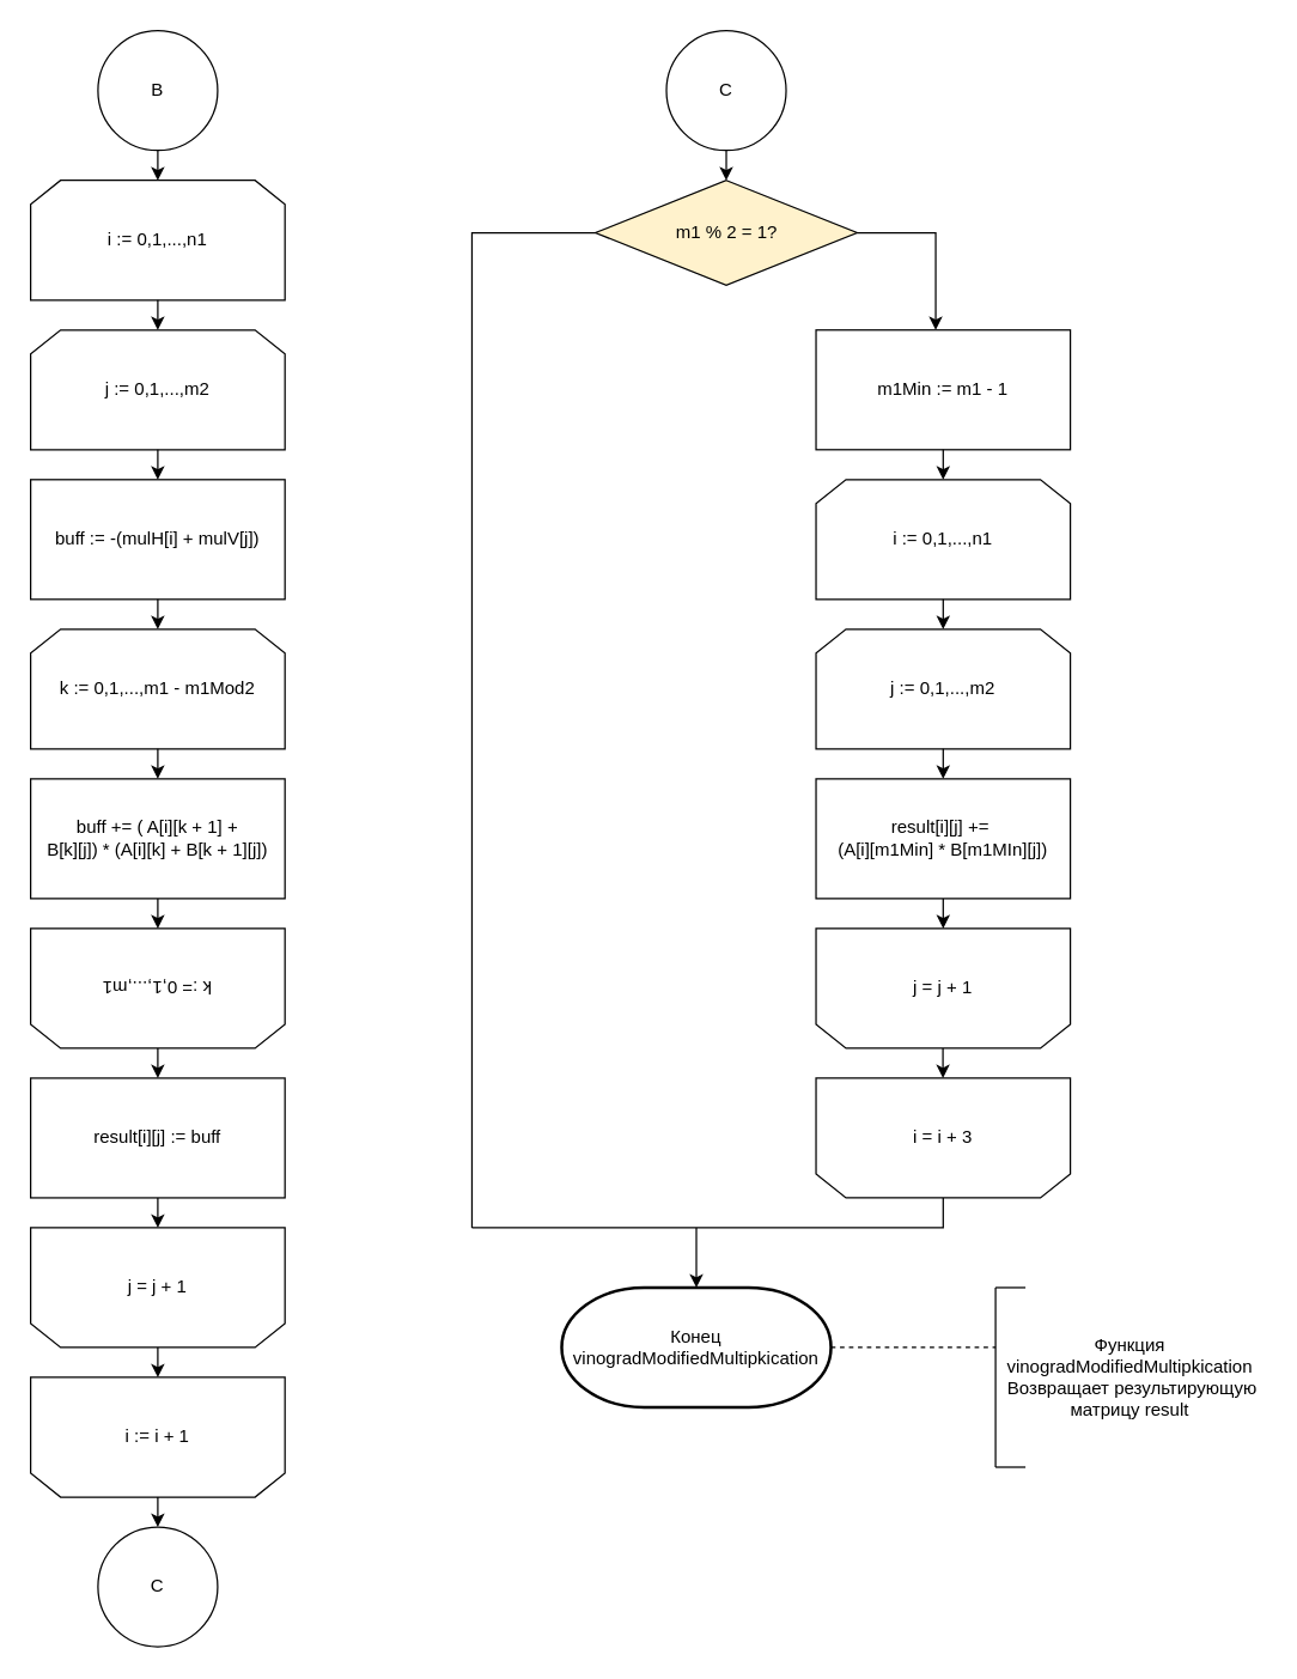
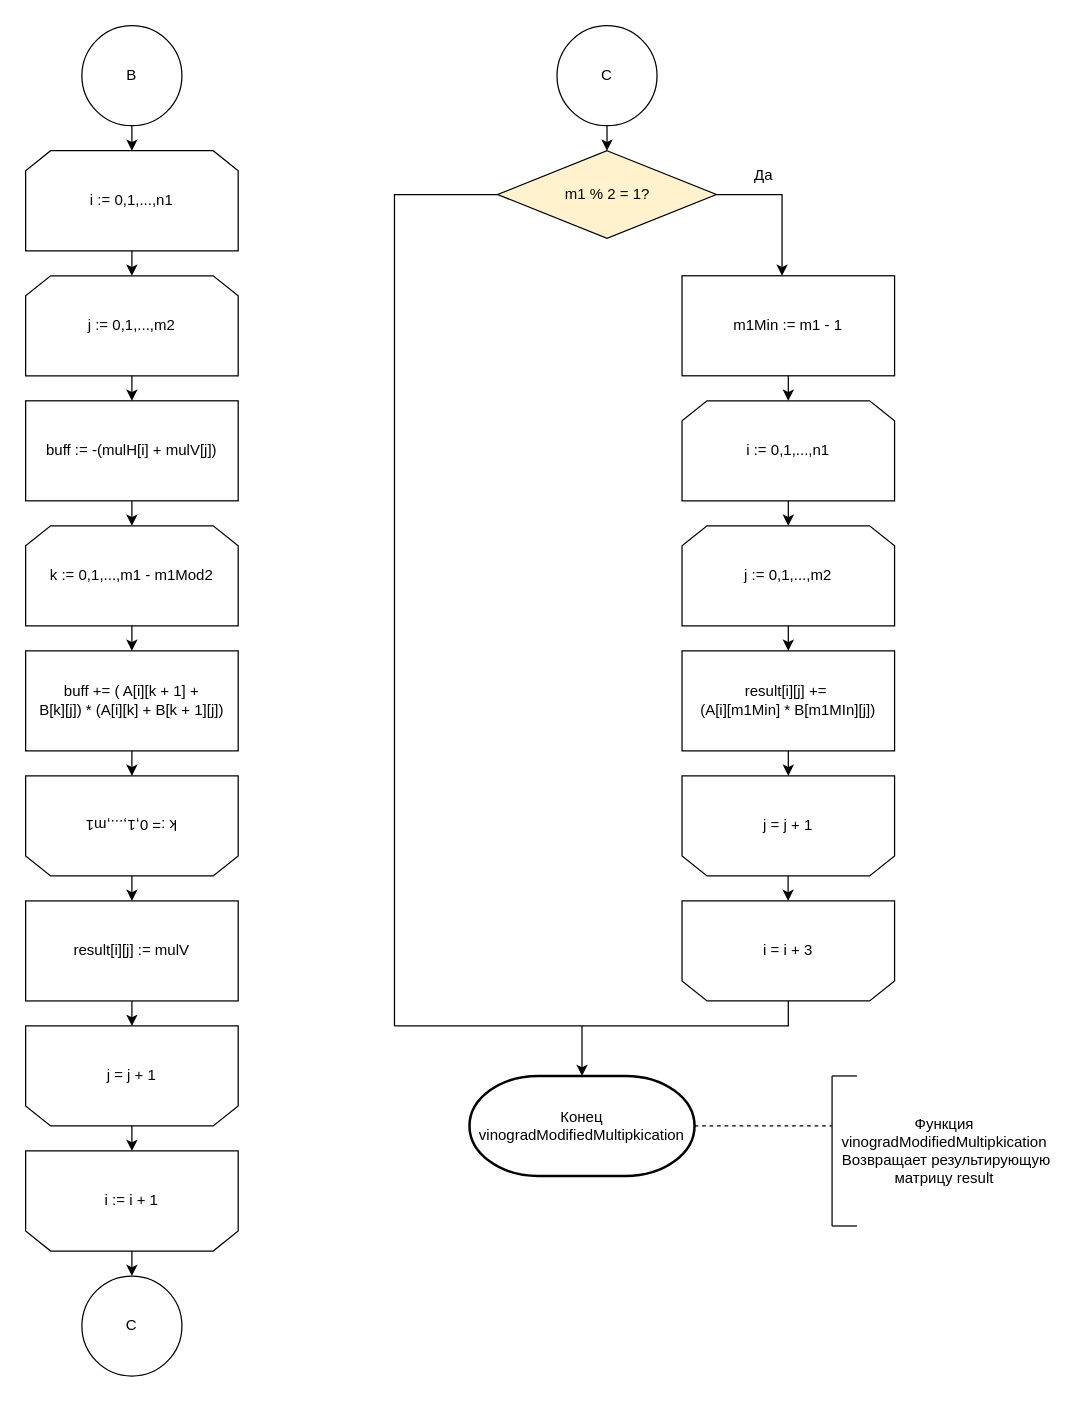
  <mxCell id="0" />
  <mxCell id="1" parent="0" />
  <mxCell id="2" value="B" style="ellipse;whiteSpace=wrap;html=1;aspect=fixed;" vertex="1" parent="1"><mxGeometry x="65" y="20" width="80" height="80" as="geometry" /></mxCell>
  <mxCell id="3" value="i := 0,1,...,n1" style="shape=loopLimit;whiteSpace=wrap;html=1;fillColor=#ffffff;" vertex="1" parent="1"><mxGeometry x="20" y="120" width="170" height="80" as="geometry" /></mxCell>
  <mxCell id="4" value="" style="endArrow=classic;html=1;exitX=0.5;exitY=1;exitDx=0;exitDy=0;entryX=0.5;entryY=0;entryDx=0;entryDy=0;" edge="1" parent="1" source="2" target="3"><mxGeometry width="50" height="50" relative="1" as="geometry"><mxPoint x="75" y="300" as="sourcePoint" /><mxPoint x="125" y="250" as="targetPoint" /></mxGeometry></mxCell>
  <mxCell id="5" value="j := 0,1,...,m2" style="shape=loopLimit;whiteSpace=wrap;html=1;fillColor=#ffffff;" vertex="1" parent="1"><mxGeometry x="20" y="220" width="170" height="80" as="geometry" /></mxCell>
  <mxCell id="6" value="" style="endArrow=classic;html=1;exitX=0.5;exitY=1;exitDx=0;exitDy=0;entryX=0.5;entryY=0;entryDx=0;entryDy=0;" edge="1" parent="1" source="3" target="5"><mxGeometry width="50" height="50" relative="1" as="geometry"><mxPoint x="135" y="500" as="sourcePoint" /><mxPoint x="185" y="450" as="targetPoint" /></mxGeometry></mxCell>
  <mxCell id="7" value="buff := -(mulH[i] + mulV[j])" style="rounded=0;whiteSpace=wrap;html=1;" vertex="1" parent="1"><mxGeometry x="20" y="320" width="170" height="80" as="geometry" /></mxCell>
  <mxCell id="8" value="" style="endArrow=classic;html=1;exitX=0.5;exitY=1;exitDx=0;exitDy=0;entryX=0.5;entryY=0;entryDx=0;entryDy=0;" edge="1" parent="1" source="5" target="7"><mxGeometry width="50" height="50" relative="1" as="geometry"><mxPoint x="185" y="500" as="sourcePoint" /><mxPoint x="235" y="450" as="targetPoint" /></mxGeometry></mxCell>
  <mxCell id="9" value="" style="endArrow=classic;html=1;exitX=0.5;exitY=1;exitDx=0;exitDy=0;entryX=0.5;entryY=1;entryDx=0;entryDy=0;" edge="1" parent="1" source="7"><mxGeometry width="50" height="50" relative="1" as="geometry"><mxPoint x="335" y="510" as="sourcePoint" /><mxPoint x="105" y="420" as="targetPoint" /></mxGeometry></mxCell>
  <mxCell id="10" value="k := 0,1,...,m1 - m1Mod2" style="shape=loopLimit;whiteSpace=wrap;html=1;fillColor=#ffffff;" vertex="1" parent="1"><mxGeometry x="20" y="420" width="170" height="80" as="geometry" /></mxCell>
  <mxCell id="11" value="buff += ( A[i][k + 1] + &lt;br&gt;B[k][j]) * (A[i][k] + B[k + 1][j])" style="rounded=0;whiteSpace=wrap;html=1;" vertex="1" parent="1"><mxGeometry x="20" y="520" width="170" height="80" as="geometry" /></mxCell>
  <mxCell id="12" value="" style="endArrow=classic;html=1;exitX=0.5;exitY=1;exitDx=0;exitDy=0;entryX=0.5;entryY=0;entryDx=0;entryDy=0;" edge="1" parent="1" source="10" target="11"><mxGeometry width="50" height="50" relative="1" as="geometry"><mxPoint x="205" y="720" as="sourcePoint" /><mxPoint x="255" y="670" as="targetPoint" /></mxGeometry></mxCell>
  <mxCell id="13" value="k := 0,1,...,m1" style="shape=loopLimit;whiteSpace=wrap;html=1;rotation=-180;" vertex="1" parent="1"><mxGeometry x="20" y="620" width="170" height="80" as="geometry" /></mxCell>
  <mxCell id="14" value="" style="endArrow=classic;html=1;exitX=0.5;exitY=1;exitDx=0;exitDy=0;entryX=0.5;entryY=1;entryDx=0;entryDy=0;" edge="1" parent="1" source="11" target="13"><mxGeometry width="50" height="50" relative="1" as="geometry"><mxPoint x="255" y="800" as="sourcePoint" /><mxPoint x="305" y="750" as="targetPoint" /></mxGeometry></mxCell>
  <mxCell id="15" value="k := 0,1,...,m1" style="shape=loopLimit;whiteSpace=wrap;html=1;rotation=-180;" vertex="1" parent="1"><mxGeometry x="20" y="820" width="170" height="80" as="geometry" /></mxCell>
  <mxCell id="16" value="j = j + 1" style="text;html=1;strokeColor=none;align=center;verticalAlign=middle;whiteSpace=wrap;rounded=0;fillColor=#ffffff;" vertex="1" parent="1"><mxGeometry x="30" y="830" width="150" height="60" as="geometry" /></mxCell>
  <mxCell id="17" value="" style="endArrow=classic;html=1;exitX=0.5;exitY=0;exitDx=0;exitDy=0;" edge="1" parent="1" source="15"><mxGeometry width="50" height="50" relative="1" as="geometry"><mxPoint x="5" y="1030" as="sourcePoint" /><mxPoint x="105" y="920" as="targetPoint" /></mxGeometry></mxCell>
  <mxCell id="18" value="k := 0,1,...,m1" style="shape=loopLimit;whiteSpace=wrap;html=1;rotation=-180;" vertex="1" parent="1"><mxGeometry x="20" y="920" width="170" height="80" as="geometry" /></mxCell>
  <mxCell id="19" value="i := i + 1" style="text;html=1;strokeColor=none;align=center;verticalAlign=middle;whiteSpace=wrap;rounded=0;fillColor=#ffffff;" vertex="1" parent="1"><mxGeometry x="30" y="930" width="150" height="60" as="geometry" /></mxCell>
  <mxCell id="20" value="" style="endArrow=classic;html=1;exitX=0.5;exitY=0;exitDx=0;exitDy=0;" edge="1" parent="1" source="18"><mxGeometry width="50" height="50" relative="1" as="geometry"><mxPoint x="105" y="1080" as="sourcePoint" /><mxPoint x="105" y="1020" as="targetPoint" /></mxGeometry></mxCell>
  <mxCell id="21" value="C" style="ellipse;whiteSpace=wrap;html=1;aspect=fixed;" vertex="1" parent="1"><mxGeometry x="65" y="1020" width="80" height="80" as="geometry" /></mxCell>
  <mxCell id="22" value="C" style="ellipse;whiteSpace=wrap;html=1;aspect=fixed;" vertex="1" parent="1"><mxGeometry x="445" y="20" width="80" height="80" as="geometry" /></mxCell>
  <mxCell id="23" value="m1 % 2 = 1?" style="rhombus;whiteSpace=wrap;html=1;fillColor=#fff2cc;" vertex="1" parent="1"><mxGeometry x="397.5" y="120" width="175" height="70" as="geometry" /></mxCell>
  <mxCell id="24" value="" style="endArrow=classic;html=1;exitX=0.5;exitY=1;exitDx=0;exitDy=0;entryX=0.5;entryY=0;entryDx=0;entryDy=0;" edge="1" parent="1" source="22" target="23"><mxGeometry width="50" height="50" relative="1" as="geometry"><mxPoint x="565" y="340" as="sourcePoint" /><mxPoint x="615" y="290" as="targetPoint" /></mxGeometry></mxCell>
  <mxCell id="25" value="" style="endArrow=classic;html=1;exitX=1;exitY=0.5;exitDx=0;exitDy=0;rounded=0;" edge="1" parent="1" source="23"><mxGeometry width="50" height="50" relative="1" as="geometry"><mxPoint x="635" y="200" as="sourcePoint" /><mxPoint x="625" y="220" as="targetPoint" /><Array as="points"><mxPoint x="625" y="155" /></Array></mxGeometry></mxCell>
+ <mxCell id="26" value="Да" style="text;html=1;align=center;verticalAlign=middle;resizable=0;points=[];autosize=1;" vertex="1" parent="1"><mxGeometry x="595" y="130" width="30" height="20" as="geometry" /></mxCell>
  <mxCell id="27" value="m1Min := m1 - 1" style="rounded=0;whiteSpace=wrap;html=1;" vertex="1" parent="1"><mxGeometry x="545" y="220" width="170" height="80" as="geometry" /></mxCell>
  <mxCell id="28" value="i := 0,1,...,n1" style="shape=loopLimit;whiteSpace=wrap;html=1;fillColor=#ffffff;" vertex="1" parent="1"><mxGeometry x="545" y="320" width="170" height="80" as="geometry" /></mxCell>
  <mxCell id="29" value="" style="endArrow=classic;html=1;exitX=0.5;exitY=1;exitDx=0;exitDy=0;" edge="1" parent="1" source="27"><mxGeometry width="50" height="50" relative="1" as="geometry"><mxPoint x="585" y="520" as="sourcePoint" /><mxPoint x="630" y="320" as="targetPoint" /></mxGeometry></mxCell>
  <mxCell id="30" value="j := 0,1,...,m2" style="shape=loopLimit;whiteSpace=wrap;html=1;fillColor=#ffffff;" vertex="1" parent="1"><mxGeometry x="545" y="420" width="170" height="80" as="geometry" /></mxCell>
  <mxCell id="31" value="" style="endArrow=classic;html=1;exitX=0.5;exitY=1;exitDx=0;exitDy=0;entryX=0.5;entryY=0;entryDx=0;entryDy=0;" edge="1" parent="1" source="28" target="30"><mxGeometry width="50" height="50" relative="1" as="geometry"><mxPoint x="745" y="580" as="sourcePoint" /><mxPoint x="795" y="530" as="targetPoint" /></mxGeometry></mxCell>
  <mxCell id="32" value="result[i][j] +=&amp;nbsp;&lt;br&gt;(A[i][m1Min] * B[m1MIn][j])" style="rounded=0;whiteSpace=wrap;html=1;" vertex="1" parent="1"><mxGeometry x="545" y="520" width="170" height="80" as="geometry" /></mxCell>
- <mxCell id="33" value="result[i][j] := buff" style="rounded=0;whiteSpace=wrap;html=1;" vertex="1" parent="1"><mxGeometry x="20" y="720" width="170" height="80" as="geometry" /></mxCell>
+ <mxCell id="33" value="result[i][j] := mulV" style="rounded=0;whiteSpace=wrap;html=1;" vertex="1" parent="1"><mxGeometry x="20" y="720" width="170" height="80" as="geometry" /></mxCell>
  <mxCell id="34" value="" style="endArrow=classic;html=1;exitX=0.5;exitY=0;exitDx=0;exitDy=0;entryX=0.5;entryY=0;entryDx=0;entryDy=0;" edge="1" parent="1" source="13" target="33"><mxGeometry width="50" height="50" relative="1" as="geometry"><mxPoint x="385" y="840" as="sourcePoint" /><mxPoint x="435" y="790" as="targetPoint" /></mxGeometry></mxCell>
  <mxCell id="35" value="" style="endArrow=classic;html=1;exitX=0.5;exitY=1;exitDx=0;exitDy=0;entryX=0.5;entryY=1;entryDx=0;entryDy=0;" edge="1" parent="1" source="33" target="15"><mxGeometry width="50" height="50" relative="1" as="geometry"><mxPoint x="265" y="1060" as="sourcePoint" /><mxPoint x="315" y="1010" as="targetPoint" /></mxGeometry></mxCell>
  <mxCell id="36" value="" style="endArrow=classic;html=1;exitX=0.5;exitY=1;exitDx=0;exitDy=0;entryX=0.5;entryY=0;entryDx=0;entryDy=0;" edge="1" parent="1" source="30" target="32"><mxGeometry width="50" height="50" relative="1" as="geometry"><mxPoint x="775" y="730" as="sourcePoint" /><mxPoint x="825" y="680" as="targetPoint" /></mxGeometry></mxCell>
  <mxCell id="37" value="k := 0,1,...,m1" style="shape=loopLimit;whiteSpace=wrap;html=1;rotation=-180;" vertex="1" parent="1"><mxGeometry x="545" y="620" width="170" height="80" as="geometry" /></mxCell>
  <mxCell id="38" value="j = j + 1" style="text;html=1;strokeColor=none;align=center;verticalAlign=middle;whiteSpace=wrap;rounded=0;fillColor=#ffffff;" vertex="1" parent="1"><mxGeometry x="555" y="630" width="150" height="60" as="geometry" /></mxCell>
  <mxCell id="39" value="" style="endArrow=classic;html=1;exitX=0.5;exitY=1;exitDx=0;exitDy=0;entryX=0.5;entryY=1;entryDx=0;entryDy=0;" edge="1" parent="1" target="37"><mxGeometry width="50" height="50" relative="1" as="geometry"><mxPoint x="630" y="600" as="sourcePoint" /><mxPoint x="840" y="810" as="targetPoint" /></mxGeometry></mxCell>
  <mxCell id="40" value="k := 0,1,...,m1" style="shape=loopLimit;whiteSpace=wrap;html=1;rotation=-180;" vertex="1" parent="1"><mxGeometry x="545" y="720" width="170" height="80" as="geometry" /></mxCell>
  <mxCell id="41" value="i = i + 3" style="text;html=1;strokeColor=none;align=center;verticalAlign=middle;whiteSpace=wrap;rounded=0;fillColor=#ffffff;" vertex="1" parent="1"><mxGeometry x="555" y="730" width="150" height="60" as="geometry" /></mxCell>
  <mxCell id="42" value="" style="endArrow=classic;html=1;exitX=0.5;exitY=1;exitDx=0;exitDy=0;entryX=0.5;entryY=1;entryDx=0;entryDy=0;" edge="1" parent="1"><mxGeometry width="50" height="50" relative="1" as="geometry"><mxPoint x="629.83" y="700" as="sourcePoint" /><mxPoint x="629.83" y="720" as="targetPoint" /></mxGeometry></mxCell>
  <mxCell id="43" value="" style="endArrow=none;html=1;entryX=0.5;entryY=0;entryDx=0;entryDy=0;rounded=0;" edge="1" parent="1" target="40"><mxGeometry width="50" height="50" relative="1" as="geometry"><mxPoint x="315" y="820" as="sourcePoint" /><mxPoint x="725" y="870" as="targetPoint" /><Array as="points"><mxPoint x="630" y="820" /></Array></mxGeometry></mxCell>
  <mxCell id="44" value="" style="endArrow=none;html=1;entryX=0;entryY=0.5;entryDx=0;entryDy=0;rounded=0;" edge="1" parent="1" target="23"><mxGeometry width="50" height="50" relative="1" as="geometry"><mxPoint x="315" y="820" as="sourcePoint" /><mxPoint x="335" y="250" as="targetPoint" /><Array as="points"><mxPoint x="315" y="200" /><mxPoint x="315" y="155" /></Array></mxGeometry></mxCell>
  <mxCell id="45" value="" style="endArrow=classic;html=1;" edge="1" parent="1"><mxGeometry width="50" height="50" relative="1" as="geometry"><mxPoint x="465" y="820" as="sourcePoint" /><mxPoint x="465" y="860" as="targetPoint" /></mxGeometry></mxCell>
  <mxCell id="46" value="Конец vinogradModifiedMultipkication" style="strokeWidth=2;html=1;shape=mxgraph.flowchart.terminator;whiteSpace=wrap;" vertex="1" parent="1"><mxGeometry x="375" y="860" width="180" height="80" as="geometry" /></mxCell>
  <mxCell id="47" value="" style="endArrow=none;dashed=1;html=1;exitX=1;exitY=0.5;exitDx=0;exitDy=0;exitPerimeter=0;" edge="1" parent="1" source="46"><mxGeometry width="50" height="50" relative="1" as="geometry"><mxPoint x="705" y="980" as="sourcePoint" /><mxPoint x="665" y="900" as="targetPoint" /></mxGeometry></mxCell>
  <mxCell id="48" value="" style="endArrow=none;html=1;" edge="1" parent="1"><mxGeometry width="50" height="50" relative="1" as="geometry"><mxPoint x="665" y="980" as="sourcePoint" /><mxPoint x="665" y="860" as="targetPoint" /></mxGeometry></mxCell>
  <mxCell id="49" value="" style="endArrow=none;html=1;" edge="1" parent="1"><mxGeometry width="50" height="50" relative="1" as="geometry"><mxPoint x="665" y="860" as="sourcePoint" /><mxPoint x="685" y="860" as="targetPoint" /></mxGeometry></mxCell>
  <mxCell id="50" value="" style="endArrow=none;html=1;" edge="1" parent="1"><mxGeometry width="50" height="50" relative="1" as="geometry"><mxPoint x="665" y="980" as="sourcePoint" /><mxPoint x="685" y="980" as="targetPoint" /></mxGeometry></mxCell>
  <mxCell id="51" value="Функция vinogradModifiedMultipkication&lt;br&gt;&amp;nbsp;Возвращает результирующую матрицу result" style="text;html=1;strokeColor=none;fillColor=none;align=center;verticalAlign=middle;whiteSpace=wrap;rounded=0;" vertex="1" parent="1"><mxGeometry x="665" y="860" width="180" height="120" as="geometry" /></mxCell>
